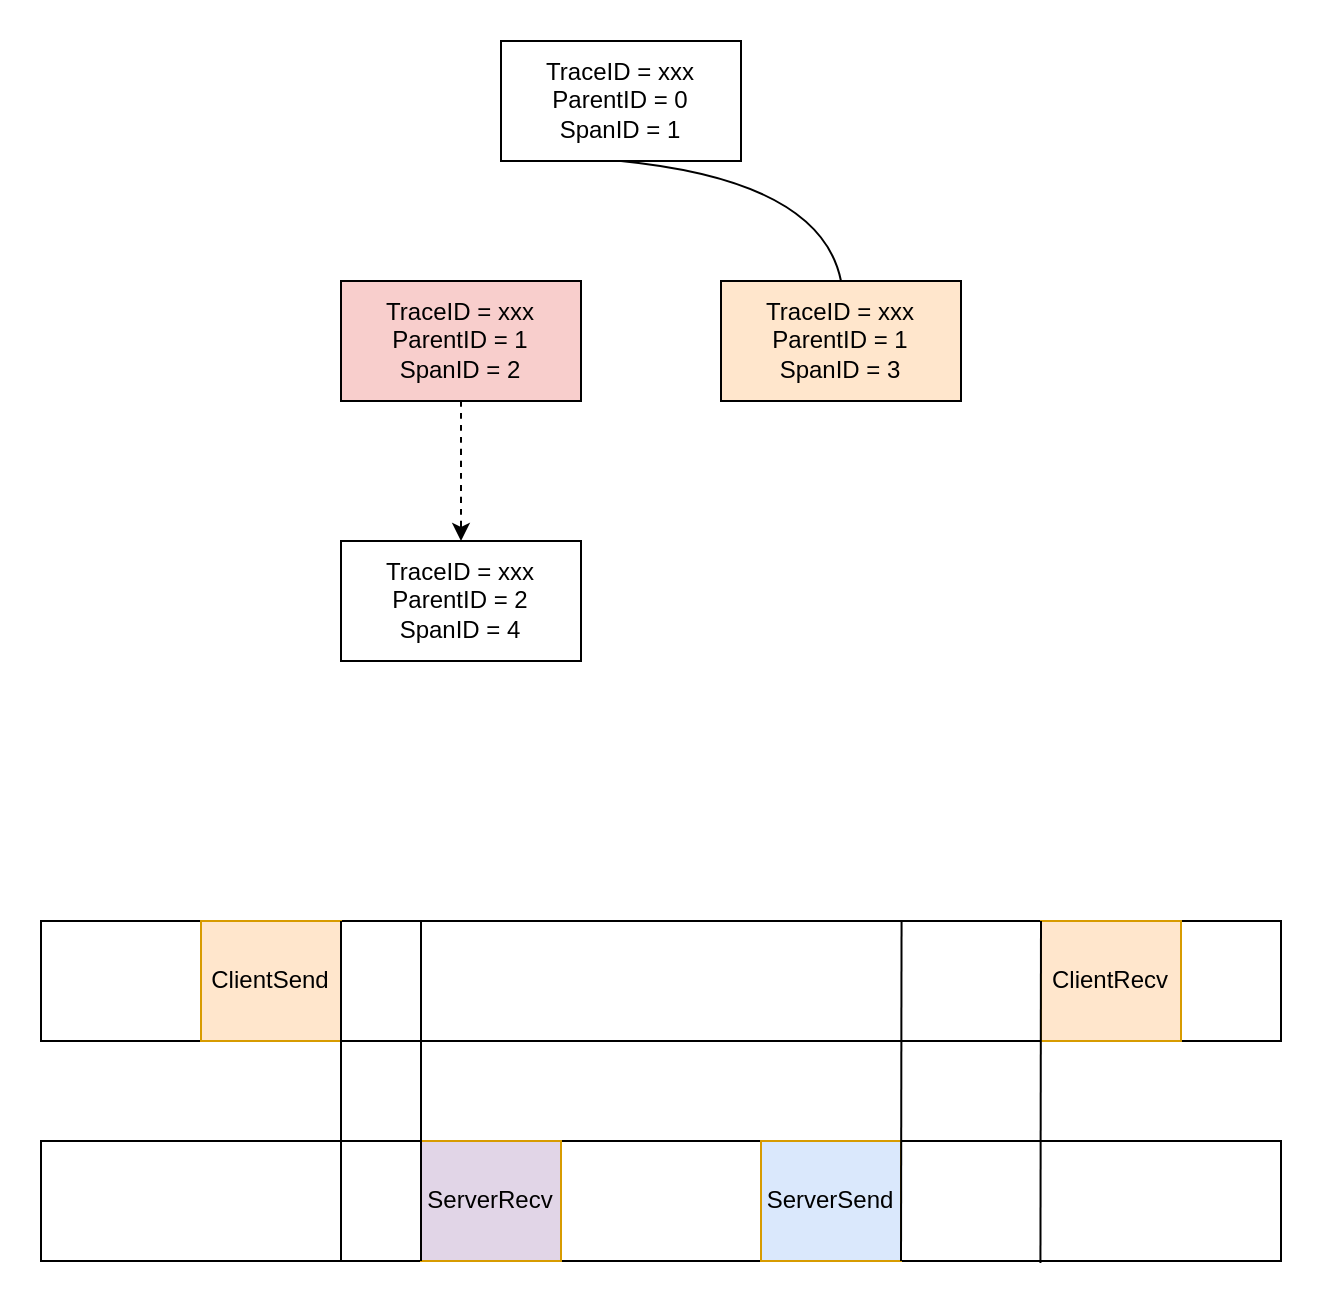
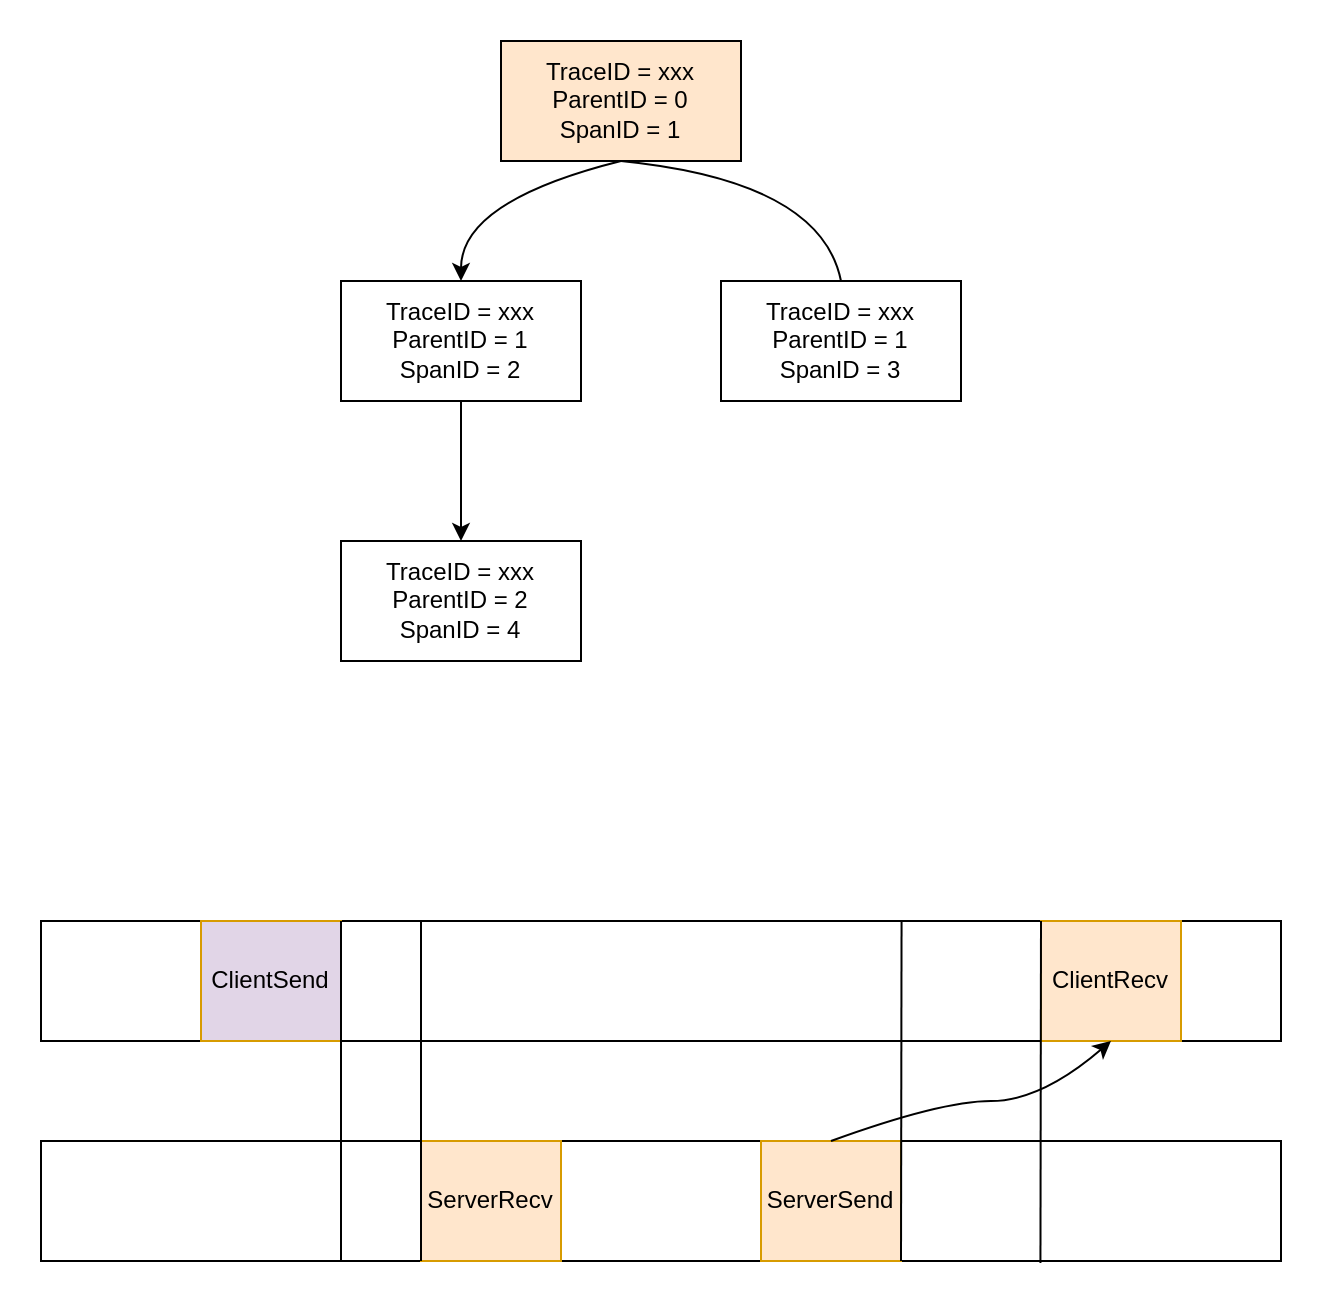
  <mxCell id="0" />
  <mxCell id="1" parent="0" />
  <mxCell id="2" value="" style="rounded=0;whiteSpace=wrap;html=1;" vertex="1" parent="1"><mxGeometry x="20" y="460" width="620" height="60" as="geometry" /></mxCell>
- <mxCell id="3" value="ClientSend" style="rounded=0;whiteSpace=wrap;html=1;fillColor=#ffe6cc;strokeColor=#d79b00;" vertex="1" parent="1"><mxGeometry x="100" y="460" width="70" height="60" as="geometry" /></mxCell>
+ <mxCell id="3" value="ClientSend" style="rounded=0;whiteSpace=wrap;html=1;fillColor=#e1d5e7;strokeColor=#d79b00;" vertex="1" parent="1"><mxGeometry x="100" y="460" width="70" height="60" as="geometry" /></mxCell>
  <mxCell id="4" value="ClientRecv" style="rounded=0;whiteSpace=wrap;html=1;fillColor=#ffe6cc;strokeColor=#d79b00;" vertex="1" parent="1"><mxGeometry x="520" y="460" width="70" height="60" as="geometry" /></mxCell>
  <mxCell id="5" value="" style="rounded=0;whiteSpace=wrap;html=1;" vertex="1" parent="1"><mxGeometry x="20" y="570" width="620" height="60" as="geometry" /></mxCell>
- <mxCell id="6" value="ServerRecv" style="rounded=0;whiteSpace=wrap;html=1;fillColor=#e1d5e7;strokeColor=#d79b00;" vertex="1" parent="1"><mxGeometry x="210" y="570" width="70" height="60" as="geometry" /></mxCell>
- <mxCell id="7" value="ServerSend" style="rounded=0;whiteSpace=wrap;html=1;fillColor=#dae8fc;strokeColor=#d79b00;" vertex="1" parent="1"><mxGeometry x="380" y="570" width="70" height="60" as="geometry" /></mxCell>
+ <mxCell id="6" value="ServerRecv" style="rounded=0;whiteSpace=wrap;html=1;fillColor=#ffe6cc;strokeColor=#d79b00;" vertex="1" parent="1"><mxGeometry x="210" y="570" width="70" height="60" as="geometry" /></mxCell>
+ <mxCell id="7" value="ServerSend" style="rounded=0;whiteSpace=wrap;html=1;fillColor=#ffe6cc;strokeColor=#d79b00;" vertex="1" parent="1"><mxGeometry x="380" y="570" width="70" height="60" as="geometry" /></mxCell>
  <mxCell id="8" value="" style="endArrow=none;html=1;rounded=0;exitX=0;exitY=1;exitDx=0;exitDy=0;" edge="1" parent="1" source="6"><mxGeometry width="50" height="50" relative="1" as="geometry"><mxPoint x="210" y="620" as="sourcePoint" /><mxPoint x="210" y="460" as="targetPoint" /></mxGeometry></mxCell>
  <mxCell id="9" value="" style="endArrow=none;html=1;rounded=0;entryX=1;entryY=0;entryDx=0;entryDy=0;" edge="1" parent="1" target="3"><mxGeometry width="50" height="50" relative="1" as="geometry"><mxPoint x="170" y="630" as="sourcePoint" /><mxPoint x="360" y="460" as="targetPoint" /><Array as="points" /></mxGeometry></mxCell>
  <mxCell id="10" value="" style="endArrow=none;html=1;rounded=0;exitX=1;exitY=1;exitDx=0;exitDy=0;entryX=0.694;entryY=0;entryDx=0;entryDy=0;entryPerimeter=0;" edge="1" parent="1" source="7" target="2"><mxGeometry width="50" height="50" relative="1" as="geometry"><mxPoint x="310" y="510" as="sourcePoint" /><mxPoint x="360" y="460" as="targetPoint" /></mxGeometry></mxCell>
  <mxCell id="11" value="" style="endArrow=none;html=1;rounded=0;entryX=0;entryY=0;entryDx=0;entryDy=0;exitX=0.806;exitY=1.017;exitDx=0;exitDy=0;exitPerimeter=0;" edge="1" parent="1" source="5" target="4"><mxGeometry width="50" height="50" relative="1" as="geometry"><mxPoint x="310" y="510" as="sourcePoint" /><mxPoint x="360" y="460" as="targetPoint" /></mxGeometry></mxCell>
- <mxCell id="13" value="TraceID = xxx&lt;br&gt;ParentID = 0&lt;br&gt;SpanID = 1" style="rounded=0;whiteSpace=wrap;html=1;" vertex="1" parent="1"><mxGeometry x="250" y="20" width="120" height="60" as="geometry" /></mxCell>
- <mxCell id="14" value="TraceID = xxx&lt;br&gt;ParentID = 1&lt;br&gt;SpanID = 2" style="rounded=0;whiteSpace=wrap;html=1;fillColor=#f8cecc;" vertex="1" parent="1"><mxGeometry x="170" y="140" width="120" height="60" as="geometry" /></mxCell>
- <mxCell id="15" value="TraceID = xxx&lt;br&gt;ParentID = 1&lt;br&gt;SpanID = 3" style="rounded=0;whiteSpace=wrap;html=1;fillColor=#ffe6cc;" vertex="1" parent="1"><mxGeometry x="360" y="140" width="120" height="60" as="geometry" /></mxCell>
+ <mxCell id="12" value="" style="curved=1;endArrow=classic;html=1;rounded=0;exitX=0.5;exitY=0;exitDx=0;exitDy=0;entryX=0.5;entryY=1;entryDx=0;entryDy=0;" edge="1" parent="1" source="7" target="4"><mxGeometry width="50" height="50" relative="1" as="geometry"><mxPoint x="310" y="510" as="sourcePoint" /><mxPoint x="360" y="460" as="targetPoint" /><Array as="points"><mxPoint x="470" y="550" /><mxPoint x="520" y="550" /></Array></mxGeometry></mxCell>
+ <mxCell id="13" value="TraceID = xxx&lt;br&gt;ParentID = 0&lt;br&gt;SpanID = 1" style="rounded=0;whiteSpace=wrap;html=1;fillColor=#ffe6cc;" vertex="1" parent="1"><mxGeometry x="250" y="20" width="120" height="60" as="geometry" /></mxCell>
+ <mxCell id="14" value="TraceID = xxx&lt;br&gt;ParentID = 1&lt;br&gt;SpanID = 2" style="rounded=0;whiteSpace=wrap;html=1;" vertex="1" parent="1"><mxGeometry x="170" y="140" width="120" height="60" as="geometry" /></mxCell>
+ <mxCell id="15" value="TraceID = xxx&lt;br&gt;ParentID = 1&lt;br&gt;SpanID = 3" style="rounded=0;whiteSpace=wrap;html=1;" vertex="1" parent="1"><mxGeometry x="360" y="140" width="120" height="60" as="geometry" /></mxCell>
  <mxCell id="16" value="TraceID = xxx&lt;br&gt;ParentID = 2&lt;br&gt;SpanID = 4" style="rounded=0;whiteSpace=wrap;html=1;" vertex="1" parent="1"><mxGeometry x="170" y="270" width="120" height="60" as="geometry" /></mxCell>
+ <mxCell id="17" value="" style="curved=1;endArrow=classic;html=1;rounded=0;exitX=0.5;exitY=1;exitDx=0;exitDy=0;entryX=0.5;entryY=0;entryDx=0;entryDy=0;" edge="1" parent="1" source="13" target="14"><mxGeometry width="50" height="50" relative="1" as="geometry"><mxPoint x="180" y="100" as="sourcePoint" /><mxPoint x="230" y="50" as="targetPoint" /><Array as="points"><mxPoint x="230" y="100" /></Array></mxGeometry></mxCell>
  <mxCell id="18" value="" style="curved=1;endArrow=none;html=1;rounded=0;exitX=0.5;exitY=1;exitDx=0;exitDy=0;entryX=0.5;entryY=0;entryDx=0;entryDy=0;" edge="1" parent="1" source="13" target="15"><mxGeometry width="50" height="50" relative="1" as="geometry"><mxPoint x="330" y="310" as="sourcePoint" /><mxPoint x="380" y="260" as="targetPoint" /><Array as="points"><mxPoint x="410" y="90" /></Array></mxGeometry></mxCell>
- <mxCell id="19" value="" style="curved=1;endArrow=classic;html=1;rounded=0;exitX=0.5;exitY=1;exitDx=0;exitDy=0;entryX=0.5;entryY=0;entryDx=0;entryDy=0;dashed=1;" edge="1" parent="1" source="14" target="16"><mxGeometry width="50" height="50" relative="1" as="geometry"><mxPoint x="330" y="310" as="sourcePoint" /><mxPoint x="380" y="260" as="targetPoint" /><Array as="points"><mxPoint x="230" y="220" /></Array></mxGeometry></mxCell>
+ <mxCell id="19" value="" style="curved=1;endArrow=classic;html=1;rounded=0;exitX=0.5;exitY=1;exitDx=0;exitDy=0;entryX=0.5;entryY=0;entryDx=0;entryDy=0;" edge="1" parent="1" source="14" target="16"><mxGeometry width="50" height="50" relative="1" as="geometry"><mxPoint x="330" y="310" as="sourcePoint" /><mxPoint x="380" y="260" as="targetPoint" /><Array as="points"><mxPoint x="230" y="220" /></Array></mxGeometry></mxCell>
